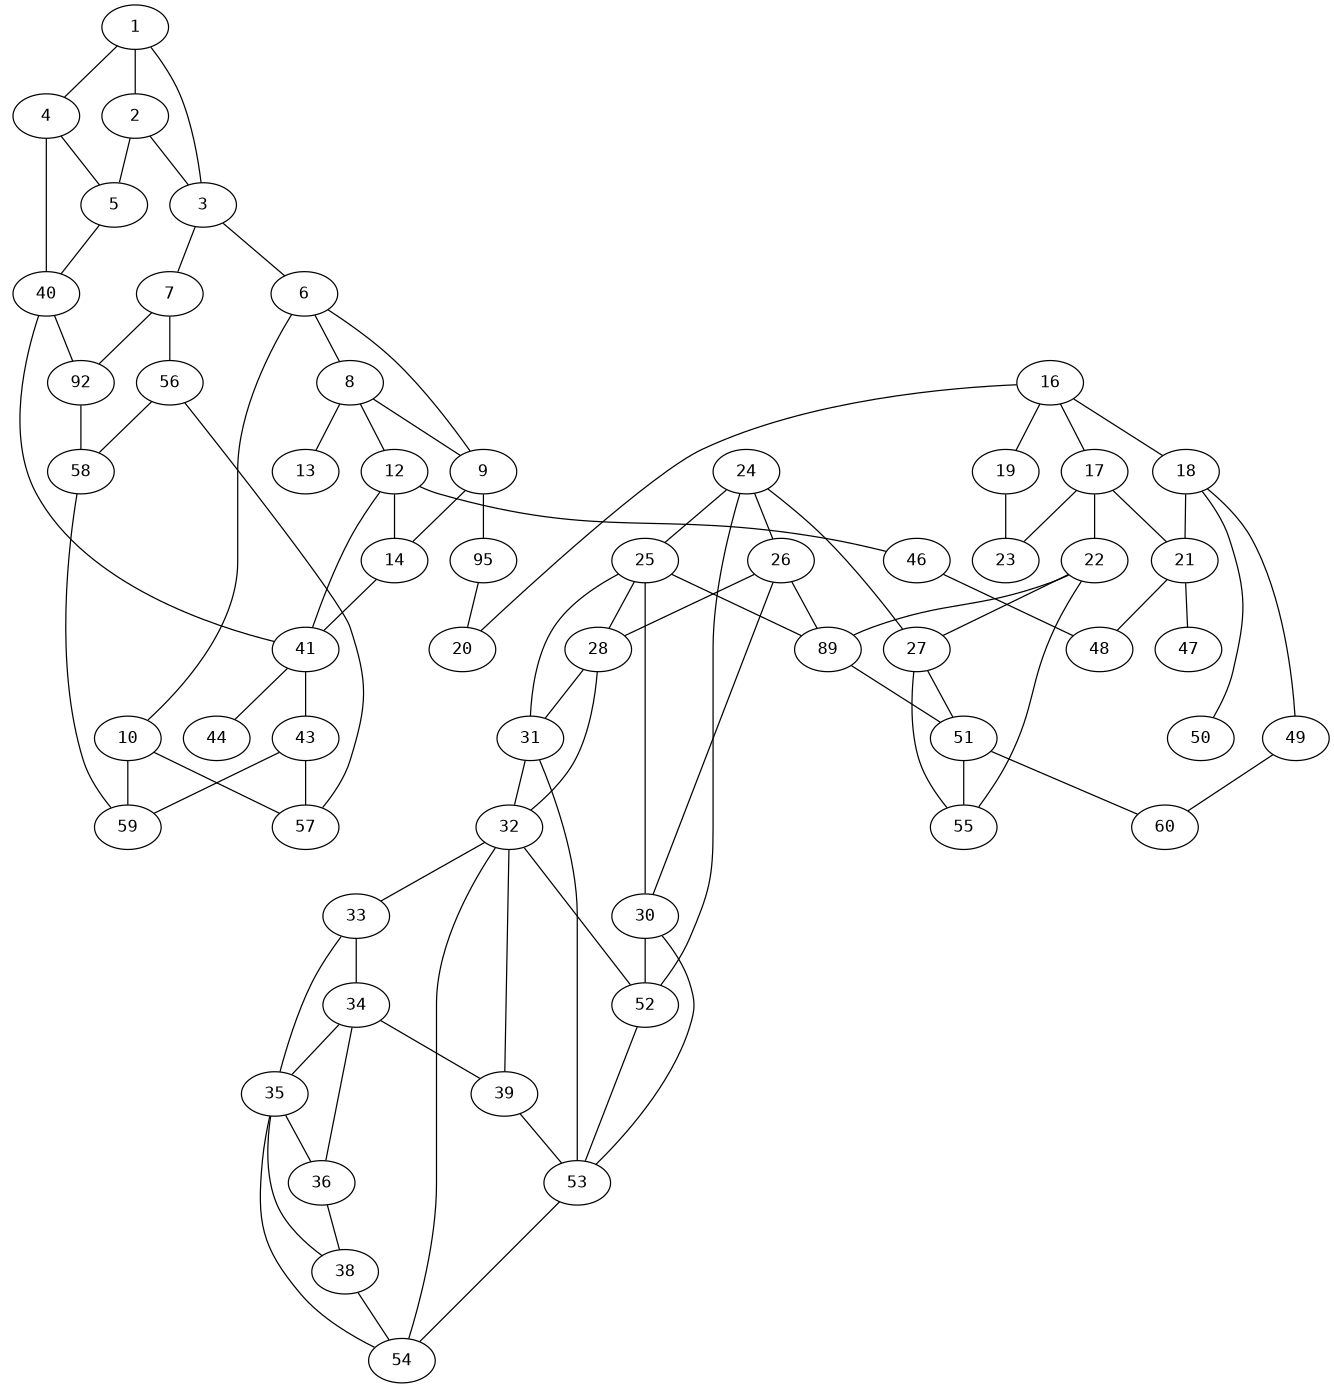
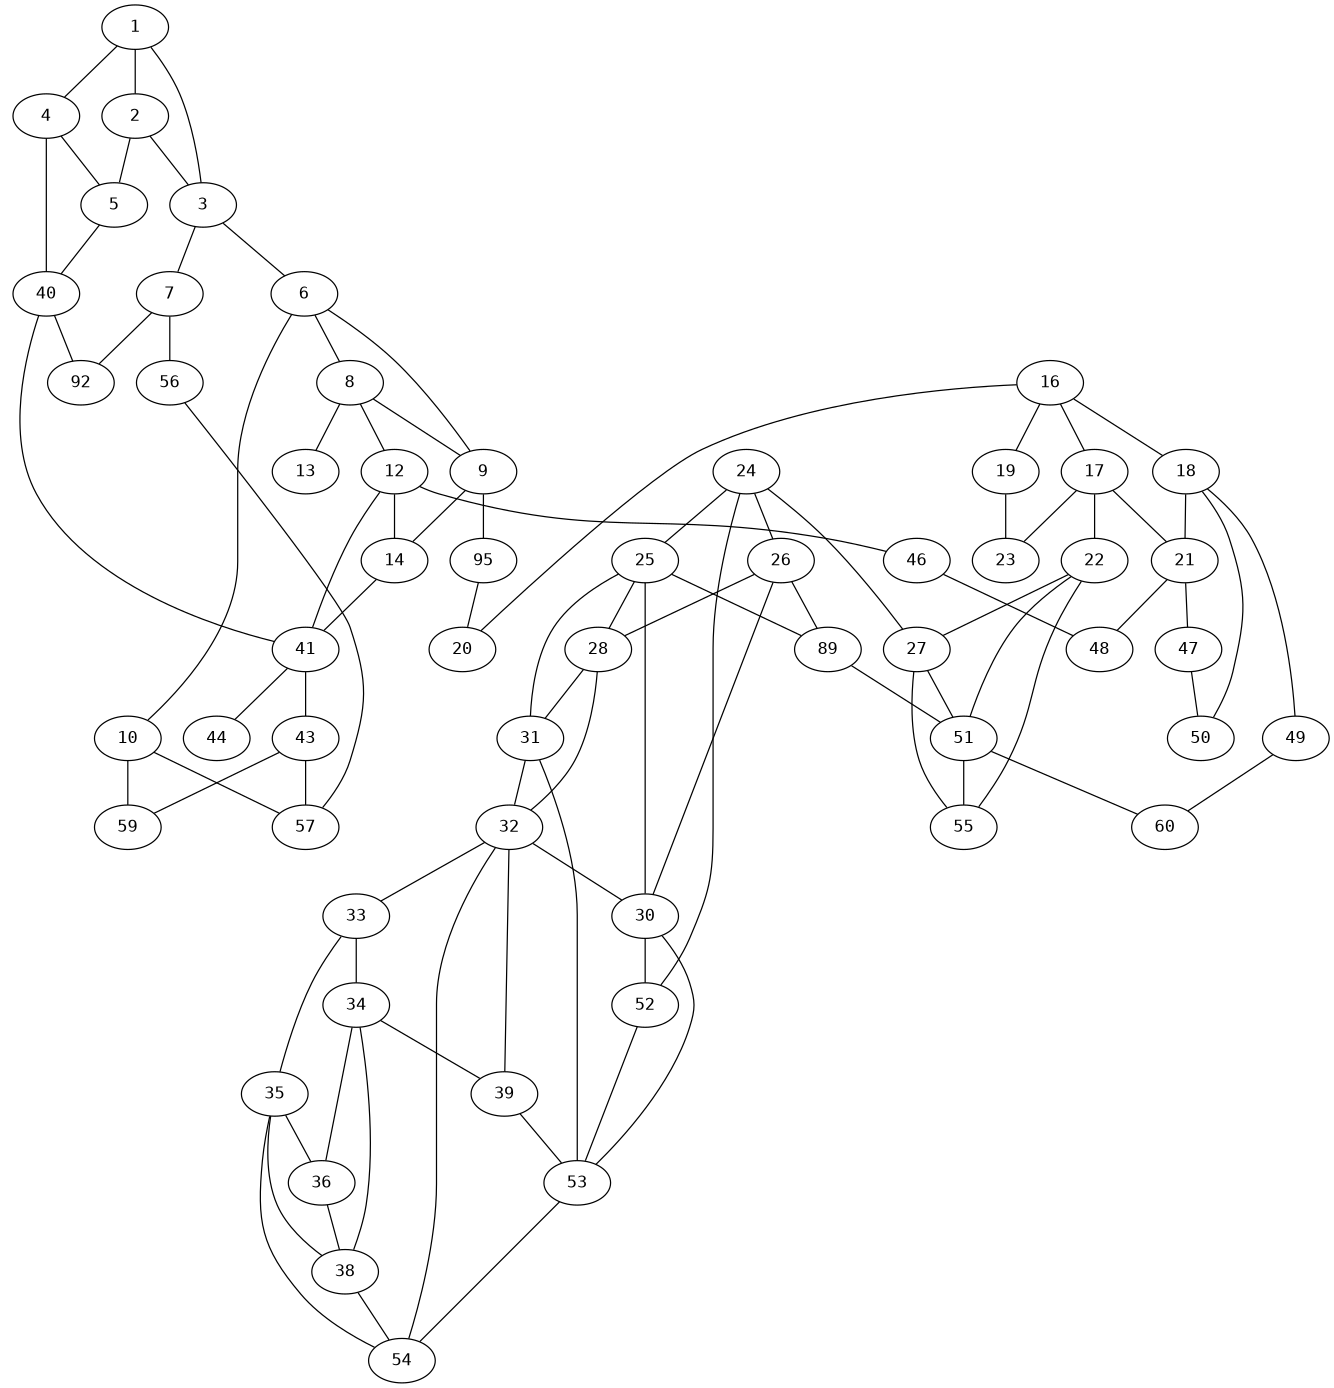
  graph {
    fontname="DejaVu Sans Mono"
    node [fontname="DejaVu Sans Mono"]
    edge [fontname="DejaVu Sans Mono"]
    1
    2
    3
    4
    5
    6
    7
    40
    8
    9
    10
    n12 [label=92]
    56
    41
    12
    13
    14
    n18 [label=95]
    57
    59
-   58
    46
    20
    43
    44
    48
    16
    17
    18
    19
    21
    22
    23
    49
    50
    47
    27
    51
    55
    60
    24
    25
    26
    52
    28
    n46 [label=89]
    30
    31
    32
    53
    33
    39
    54
    34
    35
    36
    38
    1 -- 2
    1 -- 3
    1 -- 4
    2 -- 3
    2 -- 5
    3 -- 6
    3 -- 7
    4 -- 5
    4 -- 40
    5 -- 40
    6 -- 8
    6 -- 9
    6 -- 10
    7 -- n12
    7 -- 56
    40 -- n12
    40 -- 41
    8 -- 9
    8 -- 12
    8 -- 13
    9 -- 14
    9 -- n18
    10 -- 57
    10 -- 59
-   n12 -- 58
    56 -- 57
-   56 -- 58
    41 -- 43
    41 -- 44
    12 -- 41
    12 -- 14
    12 -- 46
    14 -- 41
    n18 -- 20
-   58 -- 59
    46 -- 48
    43 -- 57
    43 -- 59
    16 -- 20
    16 -- 17
    16 -- 18
    16 -- 19
    17 -- 21
    17 -- 22
    17 -- 23
    18 -- 21
    18 -- 49
    18 -- 50
    19 -- 23
    21 -- 48
    21 -- 47
    22 -- 27
-   22 -- n46
+   22 -- 51
    22 -- 55
    49 -- 60
+   47 -- 50
    27 -- 51
    27 -- 55
    51 -- 55
    51 -- 60
    24 -- 27
    24 -- 25
    24 -- 26
    24 -- 52
    25 -- 28
    25 -- n46
    25 -- 30
    25 -- 31
    26 -- 28
    26 -- n46
    26 -- 30
    52 -- 53
    28 -- 31
    28 -- 32
    n46 -- 51
    30 -- 52
    30 -- 53
    31 -- 32
    31 -- 53
-   32 -- 52
+   32 -- 30
    32 -- 33
    32 -- 39
    32 -- 54
    53 -- 54
    33 -- 34
    33 -- 35
    39 -- 53
    34 -- 39
    34 -- 36
-   34 -- 35
+   34 -- 38
    35 -- 54
    35 -- 36
    35 -- 38
    36 -- 38
    38 -- 54
  }
